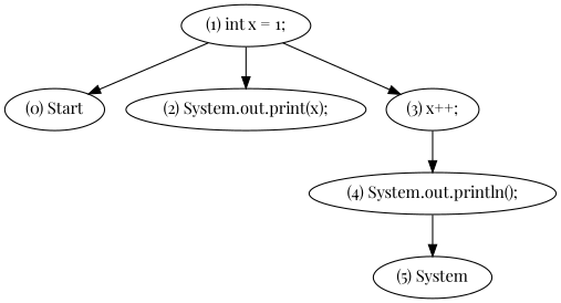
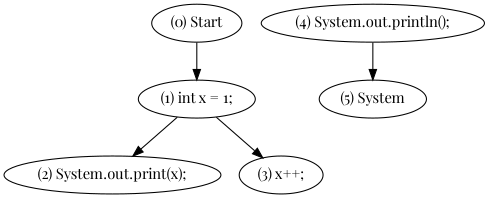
  digraph {
    fontname="Playfair Display"
    node [fontname="Playfair Display"]
    edge [fontname="Playfair Display"]
    "(0) Start"
    "(1) int x = 1;"
    "(2) System.out.print(x);"
    "(3) x++;"
    "(4) System.out.println();"
    n6 [label="(5) System"]
-   "(1) int x = 1;" -> "(0) Start"
+   "(0) Start" -> "(1) int x = 1;"
    "(1) int x = 1;" -> "(2) System.out.print(x);"
    "(1) int x = 1;" -> "(3) x++;"
-   "(3) x++;" -> "(4) System.out.println();"
    "(4) System.out.println();" -> n6
  }
